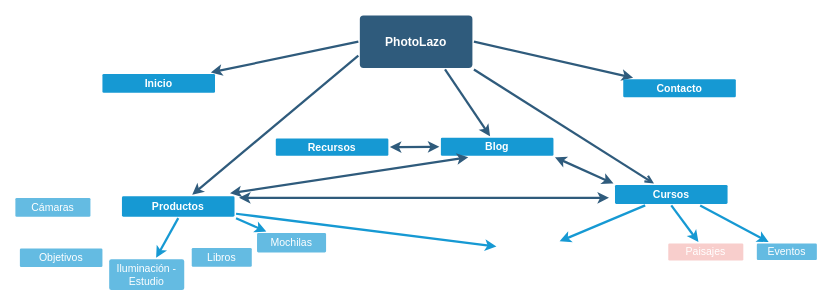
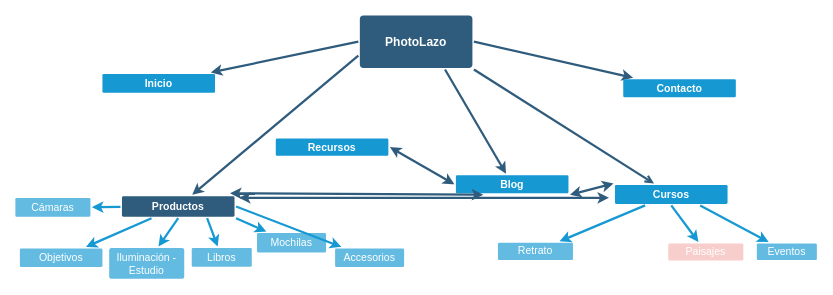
  <mxCell id="0" />
  <mxCell id="1" parent="0" />
  <mxCell id="2" value="" style="edgeStyle=none;rounded=0;jumpStyle=none;html=1;shadow=0;labelBackgroundColor=none;startArrow=none;startFill=0;endArrow=classic;endFill=1;jettySize=auto;orthogonalLoop=1;strokeColor=#2F5B7C;strokeWidth=3;fontFamily=Helvetica;fontSize=16;fontColor=#23445D;spacing=5;exitX=0;exitY=0.5;exitDx=0;exitDy=0;" parent="1" source="3" target="4" edge="1"><mxGeometry relative="1" as="geometry"><mxPoint x="294" y="80" as="sourcePoint" /></mxGeometry></mxCell>
  <mxCell id="3" value="PhotoLazo" style="rounded=1;whiteSpace=wrap;html=1;shadow=0;labelBackgroundColor=none;strokeColor=none;strokeWidth=3;fillColor=#2F5B7C;fontFamily=Helvetica;fontSize=16;fontColor=#FFFFFF;align=center;fontStyle=1;spacing=5;arcSize=7;perimeterSpacing=2;" parent="1" vertex="1"><mxGeometry x="479" y="20" width="150" height="70" as="geometry" /></mxCell>
  <mxCell id="4" value="Inicio" style="rounded=1;whiteSpace=wrap;html=1;shadow=0;labelBackgroundColor=none;strokeColor=none;strokeWidth=3;fillColor=#1699d3;fontFamily=Helvetica;fontSize=14;fontColor=#FFFFFF;align=center;spacing=5;fontStyle=1;arcSize=7;perimeterSpacing=2;" parent="1" vertex="1"><mxGeometry x="136" y="98" width="150" height="25" as="geometry" /></mxCell>
  <mxCell id="5" value="" style="edgeStyle=none;rounded=0;jumpStyle=none;html=1;shadow=0;labelBackgroundColor=none;startArrow=none;startFill=0;endArrow=classic;endFill=1;jettySize=auto;orthogonalLoop=1;strokeColor=#2F5B7C;strokeWidth=3;fontFamily=Helvetica;fontSize=16;fontColor=#23445D;spacing=5;exitX=0;exitY=0.75;exitDx=0;exitDy=0;" parent="1" source="3" target="9" edge="1"><mxGeometry relative="1" as="geometry"><mxPoint x="393" y="90" as="sourcePoint" /></mxGeometry></mxCell>
- <mxCell id="7" value="" style="edgeStyle=none;rounded=0;jumpStyle=none;html=1;shadow=0;labelBackgroundColor=none;startArrow=none;startFill=0;endArrow=classic;endFill=1;jettySize=auto;orthogonalLoop=1;strokeColor=#1699D3;strokeWidth=3;fontFamily=Helvetica;fontSize=14;fontColor=#FFFFFF;spacing=5;" parent="1" source="9" target="24" edge="1"><mxGeometry relative="1" as="geometry" /></mxCell>
+ <mxCell id="6" value="" style="edgeStyle=none;rounded=0;jumpStyle=none;html=1;shadow=0;labelBackgroundColor=none;startArrow=none;startFill=0;endArrow=classic;endFill=1;jettySize=auto;orthogonalLoop=1;strokeColor=#1699D3;strokeWidth=3;fontFamily=Helvetica;fontSize=14;fontColor=#FFFFFF;spacing=5;" parent="1" source="9" target="12" edge="1"><mxGeometry relative="1" as="geometry" /></mxCell>
+ <mxCell id="7" value="" style="edgeStyle=none;rounded=0;jumpStyle=none;html=1;shadow=0;labelBackgroundColor=none;startArrow=none;startFill=0;endArrow=classic;endFill=1;jettySize=auto;orthogonalLoop=1;strokeColor=#1699D3;strokeWidth=3;fontFamily=Helvetica;fontSize=14;fontColor=#FFFFFF;spacing=5;" parent="1" source="9" target="11" edge="1"><mxGeometry relative="1" as="geometry" /></mxCell>
  <mxCell id="8" value="" style="edgeStyle=none;rounded=0;jumpStyle=none;html=1;shadow=0;labelBackgroundColor=none;startArrow=none;startFill=0;endArrow=classic;endFill=1;jettySize=auto;orthogonalLoop=1;strokeColor=#1699D3;strokeWidth=3;fontFamily=Helvetica;fontSize=14;fontColor=#FFFFFF;spacing=5;exitX=0.5;exitY=1;exitDx=0;exitDy=0;" parent="1" source="9" target="10" edge="1"><mxGeometry relative="1" as="geometry"><mxPoint x="282" y="336" as="sourcePoint" /></mxGeometry></mxCell>
- <mxCell id="9" value="Productos" style="rounded=1;whiteSpace=wrap;html=1;shadow=0;labelBackgroundColor=none;strokeColor=none;strokeWidth=3;fillColor=#1699d3;fontFamily=Helvetica;fontSize=14;fontColor=#FFFFFF;align=center;spacing=5;fontStyle=1;arcSize=7;perimeterSpacing=2;" parent="1" vertex="1"><mxGeometry x="162" y="261" width="150" height="27.16" as="geometry" /></mxCell>
- <mxCell id="10" value="Iluminación - Estudio" style="rounded=1;whiteSpace=wrap;html=1;shadow=0;labelBackgroundColor=none;strokeColor=none;strokeWidth=3;fillColor=#64bbe2;fontFamily=Helvetica;fontSize=14;fontColor=#FFFFFF;align=center;spacing=5;arcSize=7;perimeterSpacing=2;" parent="1" vertex="1"><mxGeometry x="145" y="345" width="100" height="41" as="geometry" /></mxCell>
+ <mxCell id="9" value="Productos" style="rounded=1;whiteSpace=wrap;html=1;shadow=0;labelBackgroundColor=none;strokeColor=none;strokeWidth=3;fillColor=#2f5b7c;fontFamily=Helvetica;fontSize=14;fontColor=#FFFFFF;align=center;spacing=5;fontStyle=1;arcSize=7;perimeterSpacing=2;" parent="1" vertex="1"><mxGeometry x="162" y="261" width="150" height="27.16" as="geometry" /></mxCell>
+ <mxCell id="10" value="Iluminación - Estudio" style="rounded=1;whiteSpace=wrap;html=1;shadow=0;labelBackgroundColor=none;strokeColor=none;strokeWidth=3;fillColor=#64bbe2;fontFamily=Helvetica;fontSize=14;fontColor=#FFFFFF;align=center;spacing=5;arcSize=7;perimeterSpacing=2;" parent="1" vertex="1"><mxGeometry x="145" y="330" width="100" height="41" as="geometry" /></mxCell>
  <mxCell id="11" value="Objetivos" style="rounded=1;whiteSpace=wrap;html=1;shadow=0;labelBackgroundColor=none;strokeColor=none;strokeWidth=3;fillColor=#64bbe2;fontFamily=Helvetica;fontSize=14;fontColor=#FFFFFF;align=center;spacing=5;arcSize=7;perimeterSpacing=2;" parent="1" vertex="1"><mxGeometry x="26" y="330.46" width="110" height="24.88" as="geometry" /></mxCell>
  <mxCell id="12" value="Cámaras" style="rounded=1;whiteSpace=wrap;html=1;shadow=0;labelBackgroundColor=none;strokeColor=none;strokeWidth=3;fillColor=#64bbe2;fontFamily=Helvetica;fontSize=14;fontColor=#FFFFFF;align=center;spacing=5;arcSize=7;perimeterSpacing=2;" parent="1" vertex="1"><mxGeometry x="20" y="263.36" width="100" height="25" as="geometry" /></mxCell>
+ <mxCell id="13" value="" style="edgeStyle=none;rounded=0;jumpStyle=none;html=1;shadow=0;labelBackgroundColor=none;startArrow=none;startFill=0;endArrow=classic;endFill=1;jettySize=auto;orthogonalLoop=1;strokeColor=#1699D3;strokeWidth=3;fontFamily=Helvetica;fontSize=14;fontColor=#FFFFFF;spacing=5;exitX=0.75;exitY=1;exitDx=0;exitDy=0;" parent="1" source="9" target="14" edge="1"><mxGeometry relative="1" as="geometry"><mxPoint x="252" y="276" as="sourcePoint" /></mxGeometry></mxCell>
  <mxCell id="14" value="Libros" style="rounded=1;whiteSpace=wrap;html=1;shadow=0;labelBackgroundColor=none;strokeColor=none;strokeWidth=3;fillColor=#64bbe2;fontFamily=Helvetica;fontSize=14;fontColor=#FFFFFF;align=center;spacing=5;arcSize=7;perimeterSpacing=2;" parent="1" vertex="1"><mxGeometry x="255" y="330" width="80" height="25" as="geometry" /></mxCell>
  <mxCell id="15" value="" style="edgeStyle=none;rounded=0;jumpStyle=none;html=1;shadow=0;labelBackgroundColor=none;startArrow=none;startFill=0;endArrow=classic;endFill=1;jettySize=auto;orthogonalLoop=1;strokeColor=#1699D3;strokeWidth=3;fontFamily=Helvetica;fontSize=14;fontColor=#FFFFFF;spacing=5;exitX=1;exitY=1;exitDx=0;exitDy=0;" parent="1" source="9" target="16" edge="1"><mxGeometry relative="1" as="geometry"><mxPoint x="312" y="366" as="sourcePoint" /></mxGeometry></mxCell>
  <mxCell id="16" value="Mochilas" style="rounded=1;whiteSpace=wrap;html=1;shadow=0;labelBackgroundColor=none;strokeColor=none;strokeWidth=3;fillColor=#64bbe2;fontFamily=Helvetica;fontSize=14;fontColor=#FFFFFF;align=center;spacing=5;arcSize=7;perimeterSpacing=2;" parent="1" vertex="1"><mxGeometry x="342" y="310" width="92" height="25.8" as="geometry" /></mxCell>
+ <mxCell id="17" value="" style="edgeStyle=none;rounded=0;jumpStyle=none;html=1;shadow=0;labelBackgroundColor=none;startArrow=none;startFill=0;endArrow=classic;endFill=1;jettySize=auto;orthogonalLoop=1;strokeColor=#1699D3;strokeWidth=3;fontFamily=Helvetica;fontSize=14;fontColor=#FFFFFF;spacing=5;exitX=1;exitY=0.5;exitDx=0;exitDy=0;" parent="1" source="9" target="18" edge="1"><mxGeometry relative="1" as="geometry"><mxPoint x="322" y="376" as="sourcePoint" /></mxGeometry></mxCell>
+ <mxCell id="18" value="Accesorios" style="rounded=1;whiteSpace=wrap;html=1;shadow=0;labelBackgroundColor=none;strokeColor=none;strokeWidth=3;fillColor=#64bbe2;fontFamily=Helvetica;fontSize=14;fontColor=#FFFFFF;align=center;spacing=5;arcSize=7;perimeterSpacing=2;" parent="1" vertex="1"><mxGeometry x="446" y="330.46" width="92" height="24.8" as="geometry" /></mxCell>
  <mxCell id="19" value="" style="edgeStyle=none;rounded=0;jumpStyle=none;html=1;shadow=0;labelBackgroundColor=none;startArrow=none;startFill=0;endArrow=open;endFill=1;jettySize=auto;orthogonalLoop=1;strokeColor=#2F5B7C;strokeWidth=3;fontFamily=Helvetica;fontSize=16;fontColor=#23445D;spacing=5;exitX=1;exitY=1;exitDx=0;exitDy=0;" parent="1" source="3" target="22" edge="1"><mxGeometry relative="1" as="geometry"><mxPoint x="693" y="92" as="sourcePoint" /></mxGeometry></mxCell>
  <mxCell id="20" value="" style="edgeStyle=none;rounded=0;jumpStyle=none;html=1;shadow=0;labelBackgroundColor=none;startArrow=none;startFill=0;endArrow=classic;endFill=1;jettySize=auto;orthogonalLoop=1;strokeColor=#1699D3;strokeWidth=3;fontFamily=Helvetica;fontSize=14;fontColor=#FFFFFF;spacing=5;" parent="1" source="22" target="24" edge="1"><mxGeometry relative="1" as="geometry" /></mxCell>
  <mxCell id="21" value="" style="edgeStyle=none;rounded=0;jumpStyle=none;html=1;shadow=0;labelBackgroundColor=none;startArrow=none;startFill=0;endArrow=classic;endFill=1;jettySize=auto;orthogonalLoop=1;strokeColor=#1699D3;strokeWidth=3;fontFamily=Helvetica;fontSize=14;fontColor=#FFFFFF;spacing=5;exitX=0.5;exitY=1;exitDx=0;exitDy=0;" parent="1" source="22" target="23" edge="1"><mxGeometry relative="1" as="geometry"><mxPoint x="939" y="319" as="sourcePoint" /></mxGeometry></mxCell>
  <mxCell id="22" value="Cursos" style="rounded=1;whiteSpace=wrap;html=1;shadow=0;labelBackgroundColor=none;strokeColor=none;strokeWidth=3;fillColor=#1699d3;fontFamily=Helvetica;fontSize=14;fontColor=#FFFFFF;align=center;spacing=5;fontStyle=1;arcSize=7;perimeterSpacing=2;" parent="1" vertex="1"><mxGeometry x="819" y="246" width="150" height="25.16" as="geometry" /></mxCell>
  <mxCell id="23" value="Paisajes" style="rounded=1;whiteSpace=wrap;html=1;shadow=0;labelBackgroundColor=none;strokeColor=none;strokeWidth=3;fillColor=#f8cecc;fontFamily=Helvetica;fontSize=14;fontColor=#FFFFFF;align=center;spacing=5;arcSize=7;perimeterSpacing=2;" parent="1" vertex="1"><mxGeometry x="890" y="324" width="100" height="22.48" as="geometry" /></mxCell>
- <mxCell id="24" value="Retrato" style="rounded=1;whiteSpace=wrap;html=1;shadow=0;labelBackgroundColor=none;strokeColor=none;strokeWidth=3;fillColor=#ffffff;fontFamily=Helvetica;fontSize=14;fontColor=#FFFFFF;align=center;spacing=5;arcSize=7;perimeterSpacing=2;" parent="1" vertex="1"><mxGeometry x="663" y="322.96" width="100" height="23" as="geometry" /></mxCell>
+ <mxCell id="24" value="Retrato" style="rounded=1;whiteSpace=wrap;html=1;shadow=0;labelBackgroundColor=none;strokeColor=none;strokeWidth=3;fillColor=#64bbe2;fontFamily=Helvetica;fontSize=14;fontColor=#FFFFFF;align=center;spacing=5;arcSize=7;perimeterSpacing=2;" parent="1" vertex="1"><mxGeometry x="663" y="322.96" width="100" height="23" as="geometry" /></mxCell>
  <mxCell id="25" value="" style="edgeStyle=none;rounded=0;jumpStyle=none;html=1;shadow=0;labelBackgroundColor=none;startArrow=none;startFill=0;endArrow=classic;endFill=1;jettySize=auto;orthogonalLoop=1;strokeColor=#1699D3;strokeWidth=3;fontFamily=Helvetica;fontSize=14;fontColor=#FFFFFF;spacing=5;exitX=0.75;exitY=1;exitDx=0;exitDy=0;" parent="1" source="22" target="26" edge="1"><mxGeometry relative="1" as="geometry"><mxPoint x="909" y="259" as="sourcePoint" /></mxGeometry></mxCell>
  <mxCell id="26" value="Eventos" style="rounded=1;whiteSpace=wrap;html=1;shadow=0;labelBackgroundColor=none;strokeColor=none;strokeWidth=3;fillColor=#64bbe2;fontFamily=Helvetica;fontSize=14;fontColor=#FFFFFF;align=center;spacing=5;arcSize=7;perimeterSpacing=2;" parent="1" vertex="1"><mxGeometry x="1008" y="324" width="80" height="21.96" as="geometry" /></mxCell>
  <mxCell id="27" value="" style="edgeStyle=none;rounded=0;jumpStyle=none;html=1;shadow=0;labelBackgroundColor=none;startArrow=none;startFill=0;endArrow=classic;endFill=1;jettySize=auto;orthogonalLoop=1;strokeColor=#2F5B7C;strokeWidth=3;fontFamily=Helvetica;fontSize=16;fontColor=#23445D;spacing=5;exitX=0.75;exitY=1;exitDx=0;exitDy=0;" parent="1" source="3" target="28" edge="1"><mxGeometry relative="1" as="geometry"><mxPoint x="1057" y="80" as="sourcePoint" /></mxGeometry></mxCell>
- <mxCell id="28" value="Blog" style="rounded=1;whiteSpace=wrap;html=1;shadow=0;labelBackgroundColor=none;strokeColor=none;strokeWidth=3;fillColor=#1699d3;fontFamily=Helvetica;fontSize=14;fontColor=#FFFFFF;align=center;spacing=5;fontStyle=1;arcSize=7;perimeterSpacing=2;" parent="1" vertex="1"><mxGeometry x="587" y="183" width="150" height="24" as="geometry" /></mxCell>
+ <mxCell id="28" value="Blog" style="rounded=1;whiteSpace=wrap;html=1;shadow=0;labelBackgroundColor=none;strokeColor=none;strokeWidth=3;fillColor=#1699d3;fontFamily=Helvetica;fontSize=14;fontColor=#FFFFFF;align=center;spacing=5;fontStyle=1;arcSize=7;perimeterSpacing=2;" parent="1" vertex="1"><mxGeometry x="607" y="233" width="150" height="24" as="geometry" /></mxCell>
  <mxCell id="29" value="Recursos" style="rounded=1;whiteSpace=wrap;html=1;shadow=0;labelBackgroundColor=none;strokeColor=none;strokeWidth=3;fillColor=#1699d3;fontFamily=Helvetica;fontSize=14;fontColor=#FFFFFF;align=center;spacing=5;fontStyle=1;arcSize=7;perimeterSpacing=2;" parent="1" vertex="1"><mxGeometry x="367" y="184" width="150" height="23" as="geometry" /></mxCell>
  <mxCell id="30" value="" style="edgeStyle=none;rounded=0;jumpStyle=none;html=1;shadow=0;labelBackgroundColor=none;startArrow=none;startFill=0;endArrow=classic;endFill=1;jettySize=auto;orthogonalLoop=1;strokeColor=#2F5B7C;strokeWidth=3;fontFamily=Helvetica;fontSize=16;fontColor=#23445D;spacing=5;exitX=1;exitY=0.5;exitDx=0;exitDy=0;" parent="1" source="3" target="31" edge="1"><mxGeometry relative="1" as="geometry"><mxPoint x="344" y="-66.5" as="sourcePoint" /></mxGeometry></mxCell>
  <mxCell id="31" value="Contacto" style="rounded=1;whiteSpace=wrap;html=1;shadow=0;labelBackgroundColor=none;strokeColor=none;strokeWidth=3;fillColor=#1699d3;fontFamily=Helvetica;fontSize=14;fontColor=#FFFFFF;align=center;spacing=5;fontStyle=1;arcSize=7;perimeterSpacing=2;" parent="1" vertex="1"><mxGeometry x="830" y="105" width="150" height="24" as="geometry" /></mxCell>
  <mxCell id="32" value="" style="edgeStyle=none;rounded=0;jumpStyle=none;html=1;shadow=0;labelBackgroundColor=none;startArrow=classic;startFill=1;endArrow=classic;endFill=1;jettySize=auto;orthogonalLoop=1;strokeColor=#2F5B7C;strokeWidth=3;fontFamily=Helvetica;fontSize=16;fontColor=#23445D;spacing=5;" edge="1" parent="1"><mxGeometry relative="1" as="geometry"><mxPoint x="811" y="263" as="sourcePoint" /><mxPoint x="318" y="263" as="targetPoint" /></mxGeometry></mxCell>
  <mxCell id="33" value="" style="edgeStyle=none;rounded=0;jumpStyle=none;html=1;shadow=0;labelBackgroundColor=none;startArrow=classic;startFill=1;endArrow=classic;endFill=1;jettySize=auto;orthogonalLoop=1;strokeColor=#2F5B7C;strokeWidth=3;fontFamily=Helvetica;fontSize=16;fontColor=#23445D;spacing=5;exitX=0.25;exitY=1;exitDx=0;exitDy=0;" edge="1" parent="1" source="28"><mxGeometry relative="1" as="geometry"><mxPoint x="579" y="200" as="sourcePoint" /><mxPoint x="306" y="257" as="targetPoint" /></mxGeometry></mxCell>
  <mxCell id="34" value="" style="edgeStyle=none;rounded=0;jumpStyle=none;html=1;shadow=0;labelBackgroundColor=none;startArrow=classic;startFill=1;endArrow=classic;endFill=1;jettySize=auto;orthogonalLoop=1;strokeColor=#2F5B7C;strokeWidth=3;fontFamily=Helvetica;fontSize=16;fontColor=#23445D;spacing=5;exitX=1;exitY=1;exitDx=0;exitDy=0;entryX=0;entryY=0;entryDx=0;entryDy=0;" edge="1" parent="1" source="28" target="22"><mxGeometry relative="1" as="geometry"><mxPoint x="595" y="212" as="sourcePoint" /><mxPoint x="677" y="241" as="targetPoint" /></mxGeometry></mxCell>
  <mxCell id="35" value="" style="edgeStyle=none;rounded=0;jumpStyle=none;html=1;shadow=0;labelBackgroundColor=none;startArrow=classic;startFill=1;endArrow=classic;endFill=1;jettySize=auto;orthogonalLoop=1;strokeColor=#2F5B7C;strokeWidth=3;fontFamily=Helvetica;fontSize=16;fontColor=#23445D;spacing=5;exitX=0;exitY=0.5;exitDx=0;exitDy=0;entryX=1;entryY=0.5;entryDx=0;entryDy=0;" edge="1" parent="1" source="28" target="29"><mxGeometry relative="1" as="geometry"><mxPoint x="605" y="222" as="sourcePoint" /><mxPoint x="530" y="195" as="targetPoint" /></mxGeometry></mxCell>
